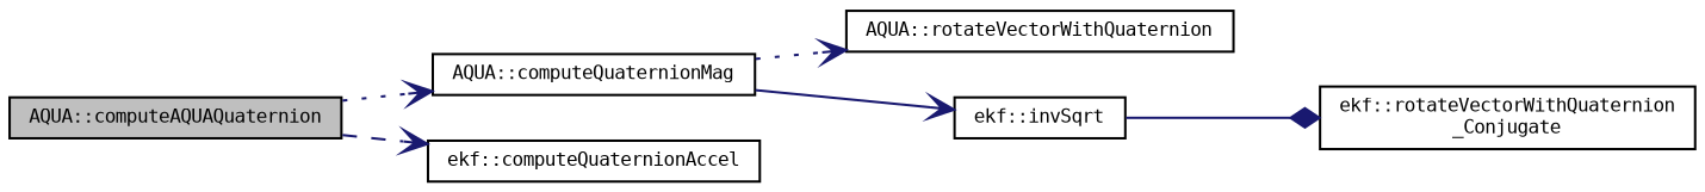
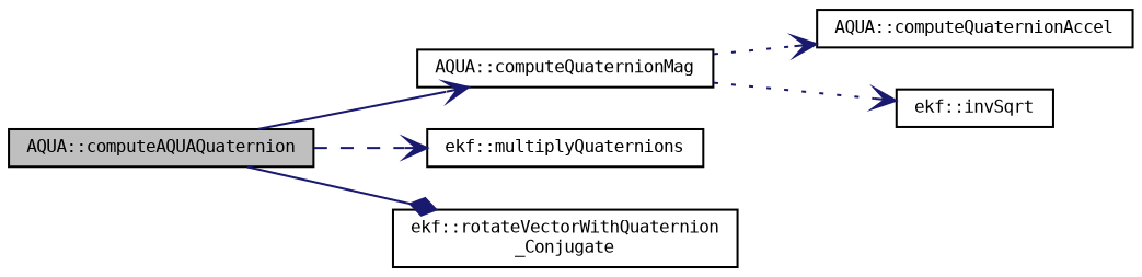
  digraph {
    rankdir=LR
    node [color=black fontname=DejaVuSansMono fontsize=8 shape=record]
    edge [arrowhead=vee color=midnightblue fontname=DejaVuSansMono fontsize=8 labelfontname=DejaVuSansMono labelfontsize=8 style=solid]
    n1 [fillcolor=grey75 fontcolor=black height=0.2 label="AQUA::computeAQUAQuaternion" style=filled width=0.4]
    n2 [height=0.2 label="AQUA::computeQuaternionMag" width=0.4]
-   n3 [height=0.2 label="ekf::computeQuaternionAccel" width=0.4]
+   n3 [height=0.2 label="ekf::multiplyQuaternions" width=0.4]
    n4 [height=0.2 label="ekf::rotateVectorWithQuaternion\l_Conjugate" width=0.4]
-   n5 [height=0.2 label="AQUA::rotateVectorWithQuaternion" width=0.4]
+   n5 [height=0.2 label="AQUA::computeQuaternionAccel" width=0.4]
    n6 [height=0.2 label="ekf::invSqrt" width=0.4]
-   n1 -> n2 [style=dotted]
+   n1 -> n2
    n1 -> n3 [style=dashed]
-   n6 -> n4 [arrowhead=diamond]
+   n1 -> n4 [arrowhead=diamond]
    n2 -> n5 [style=dotted]
-   n2 -> n6
+   n2 -> n6 [style=dotted]
  }
